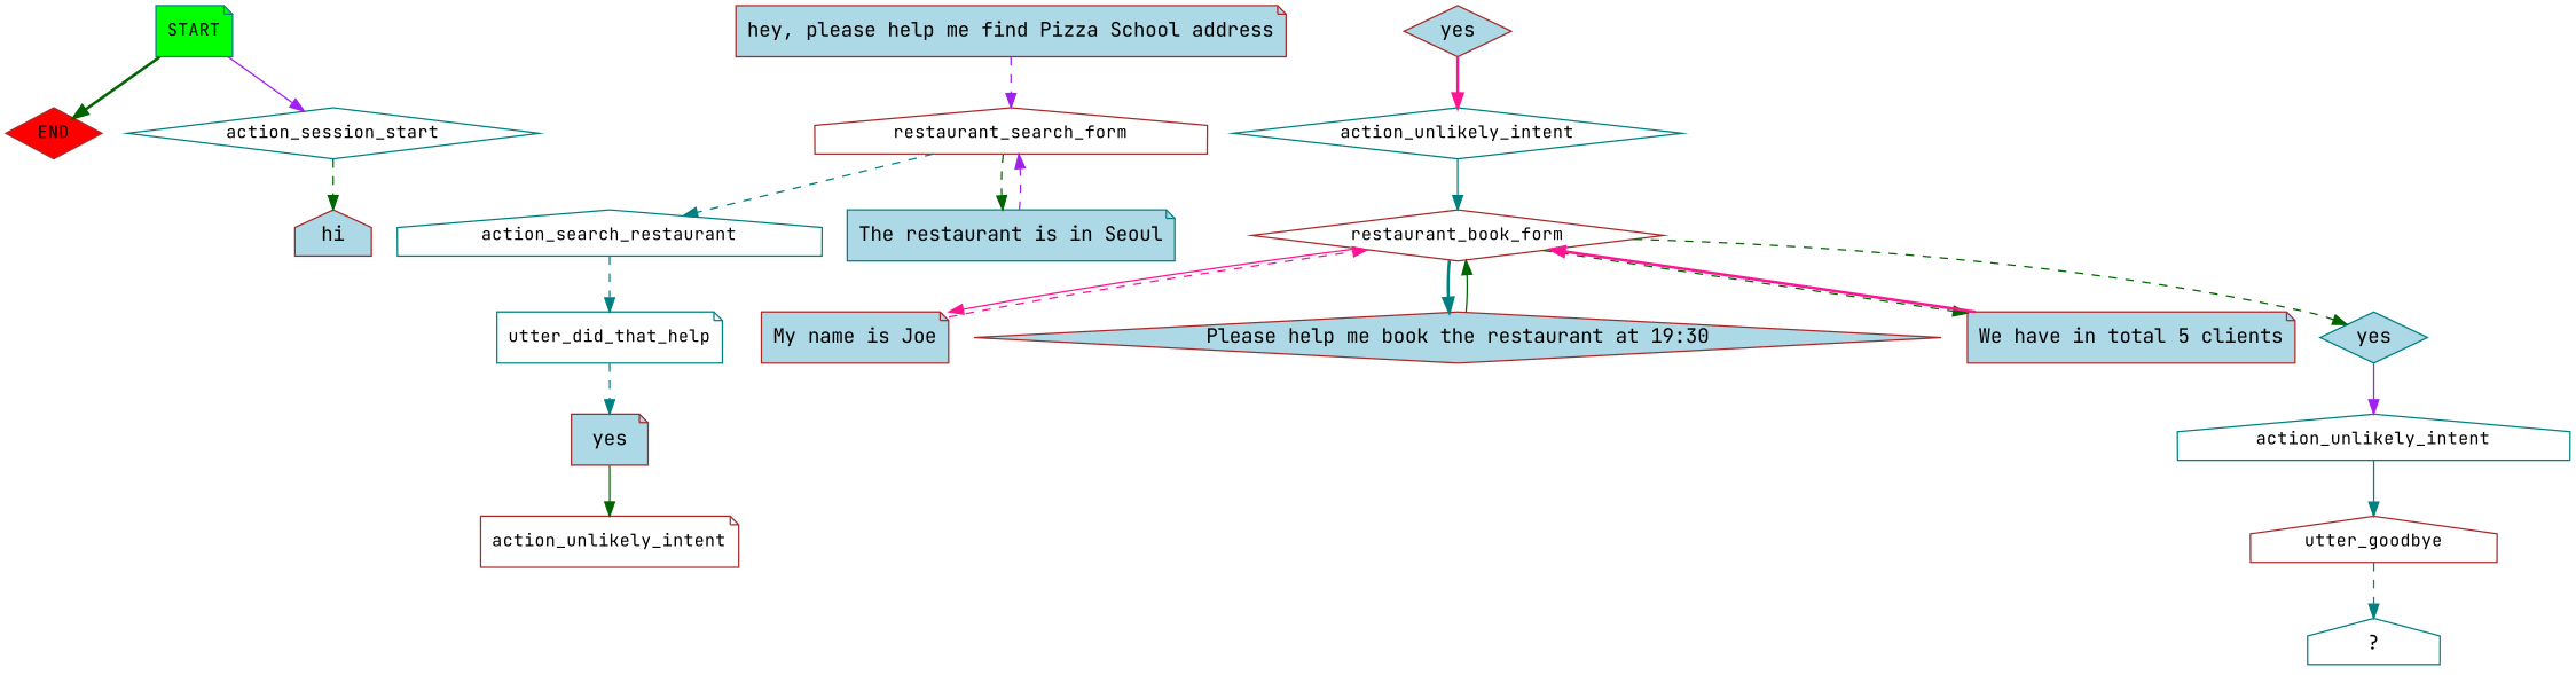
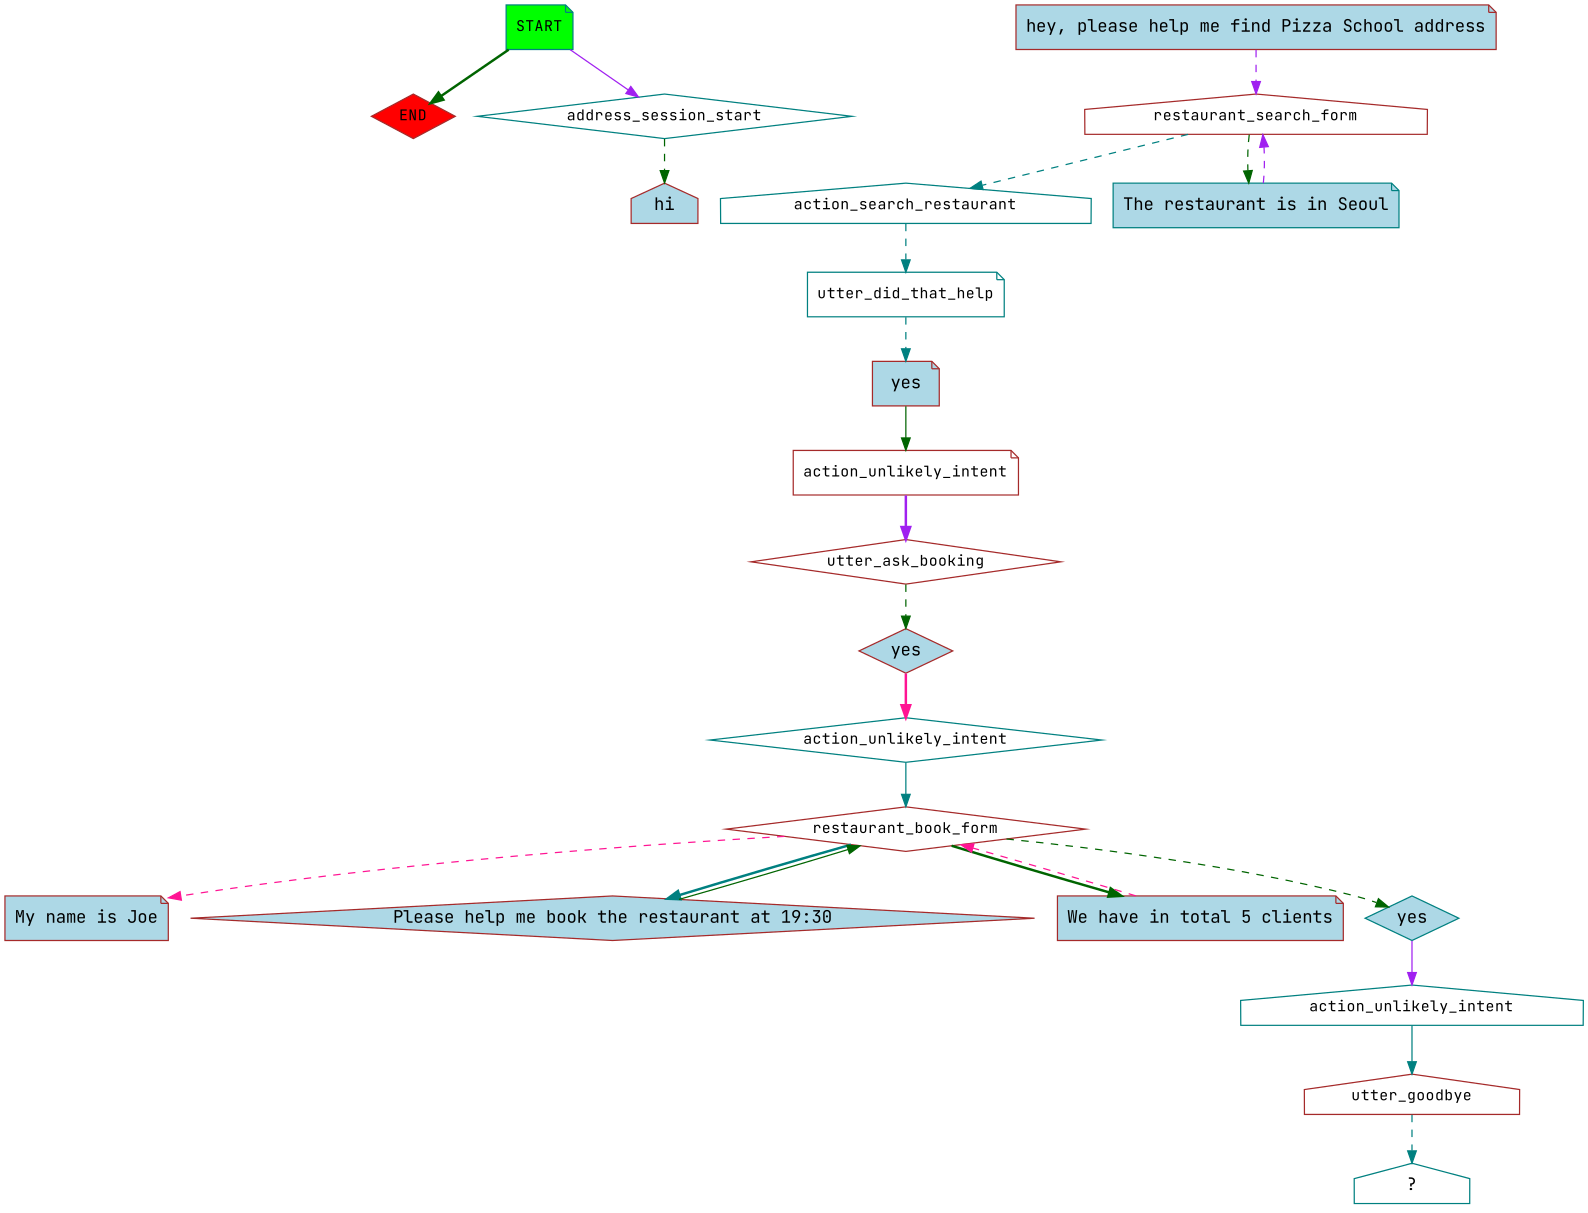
  digraph {
    fontname="JetBrains Mono"
    node [color=brown fontname="JetBrains Mono" fontsize=12 shape=note]
    edge [color=darkgreen fontname="JetBrains Mono" style=dashed]
    n1 [color=teal fillcolor=green label=START style=filled]
    n2 [fillcolor=red label=END shape=diamond style=filled]
-   n3 [color=teal label=action_session_start shape=diamond]
+   n3 [color=teal label=address_session_start shape=diamond]
    n4 [fillcolor=lightblue label=hi shape=house style=filled fontsize=""]
    n5 [fillcolor=lightblue label="hey, please help me find Pizza School address" style=filled fontsize=""]
    n6 [label=restaurant_search_form shape=house]
    n7 [color=teal label=action_search_restaurant shape=house]
    n8 [color=teal fillcolor=lightblue label="The restaurant is in Seoul" style=filled fontsize=""]
    n9 [color=teal label=utter_did_that_help]
    n10 [fillcolor=lightblue label=yes style=filled fontsize=""]
    n11 [label=action_unlikely_intent]
+   n12 [label=utter_ask_booking shape=diamond]
    n13 [fillcolor=lightblue label=yes shape=diamond style=filled fontsize=""]
    n14 [color=teal label=action_unlikely_intent shape=diamond]
    n15 [label=restaurant_book_form shape=diamond]
    n16 [fillcolor=lightblue label="My name is Joe" style=filled fontsize=""]
    n17 [fillcolor=lightblue label="Please help me book the restaurant at 19:30" shape=diamond style=filled fontsize=""]
    n18 [fillcolor=lightblue label="We have in total 5 clients" style=filled fontsize=""]
    n19 [color=teal fillcolor=lightblue label=yes shape=diamond style=filled fontsize=""]
    n20 [color=teal label=action_unlikely_intent shape=house]
    n21 [label=utter_goodbye shape=house]
    n22 [color=teal label="  ?  " shape=house fontsize=""]
    n1 -> n2 [style=bold]
    n1 -> n3 [color=purple style=solid]
    n3 -> n4
    n5 -> n6 [color=purple]
    n6 -> n7 [color=teal]
    n6 -> n8
    n7 -> n9 [color=teal]
    n8 -> n6 [color=purple]
    n9 -> n10 [color=teal]
    n10 -> n11 [style=solid]
+   n11 -> n12 [color=purple style=bold]
+   n12 -> n13
    n13 -> n14 [color=deeppink style=bold]
    n14 -> n15 [color=teal style=solid]
-   n15 -> n16 [color=deeppink style=solid]
+   n15 -> n16 [color=deeppink]
    n15 -> n17 [color=teal style=bold]
-   n15 -> n18
+   n15 -> n18 [style=bold]
    n15 -> n19
-   n16 -> n15 [color=deeppink]
    n17 -> n15 [style=solid]
-   n18 -> n15 [color=deeppink style=bold]
+   n18 -> n15 [color=deeppink]
    n19 -> n20 [color=purple style=solid]
    n20 -> n21 [color=teal style=solid]
    n21 -> n22 [color=teal]
  }
